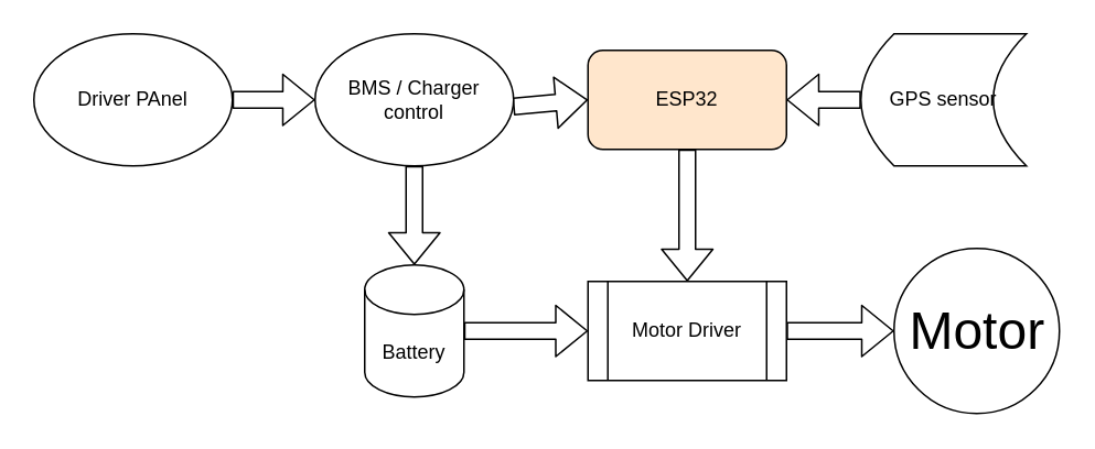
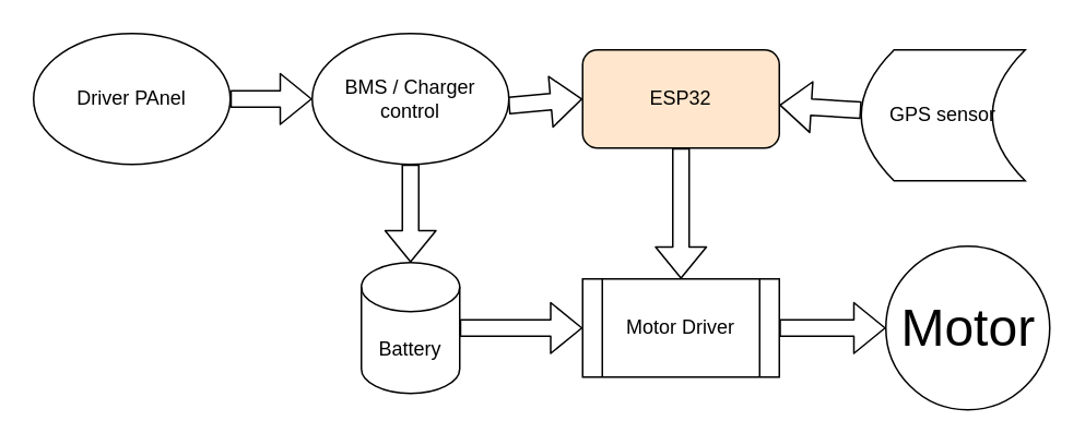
  <mxCell id="0" />
  <mxCell id="1" parent="0" />
  <mxCell id="2" value="" style="edgeStyle=none;html=1;shape=flexArrow;" edge="1" parent="1" source="3" target="6"><mxGeometry relative="1" as="geometry" /></mxCell>
  <mxCell id="3" value="Driver PAnel" style="ellipse;whiteSpace=wrap;html=1;" vertex="1" parent="1"><mxGeometry x="20" y="20" width="120" height="80" as="geometry" /></mxCell>
  <mxCell id="4" value="" style="edgeStyle=none;shape=flexArrow;html=1;fillColor=default;" edge="1" parent="1" source="6" target="8"><mxGeometry relative="1" as="geometry" /></mxCell>
  <mxCell id="5" value="" style="edgeStyle=none;shape=flexArrow;html=1;fillColor=default;" edge="1" parent="1" source="6" target="10"><mxGeometry relative="1" as="geometry" /></mxCell>
  <mxCell id="6" value="BMS / Charger control" style="ellipse;whiteSpace=wrap;html=1;" vertex="1" parent="1"><mxGeometry x="190" y="20" width="120" height="80" as="geometry" /></mxCell>
  <mxCell id="7" value="" style="edgeStyle=none;shape=flexArrow;html=1;fillColor=default;" edge="1" parent="1" source="8" target="14"><mxGeometry relative="1" as="geometry" /></mxCell>
  <mxCell id="8" value="Battery" style="shape=cylinder3;whiteSpace=wrap;html=1;boundedLbl=1;backgroundOutline=1;size=15;" vertex="1" parent="1"><mxGeometry x="220" y="160" width="60" height="80" as="geometry" /></mxCell>
  <mxCell id="9" value="" style="edgeStyle=none;shape=flexArrow;html=1;fillColor=default;" edge="1" parent="1" source="10" target="14"><mxGeometry relative="1" as="geometry" /></mxCell>
  <mxCell id="10" value="ESP32" style="rounded=1;whiteSpace=wrap;html=1;fillColor=#ffe6cc;" vertex="1" parent="1"><mxGeometry x="355" y="30" width="120" height="60" as="geometry" /></mxCell>
  <mxCell id="11" value="" style="edgeStyle=none;shape=flexArrow;html=1;fillColor=default;" edge="1" parent="1" source="12" target="10"><mxGeometry relative="1" as="geometry" /></mxCell>
- <mxCell id="12" value="GPS sensor" style="shape=dataStorage;whiteSpace=wrap;html=1;fixedSize=1;" vertex="1" parent="1"><mxGeometry x="520" y="20" width="100" height="80" as="geometry" /></mxCell>
+ <mxCell id="12" value="GPS sensor" style="shape=dataStorage;whiteSpace=wrap;html=1;fixedSize=1;" vertex="1" parent="1"><mxGeometry x="525" y="30" width="100" height="80" as="geometry" /></mxCell>
  <mxCell id="13" value="" style="edgeStyle=none;shape=flexArrow;html=1;fillColor=default;" edge="1" parent="1" source="14" target="15"><mxGeometry relative="1" as="geometry" /></mxCell>
  <mxCell id="14" value="Motor Driver" style="shape=process;whiteSpace=wrap;html=1;backgroundOutline=1;" vertex="1" parent="1"><mxGeometry x="355" y="170" width="120" height="60" as="geometry" /></mxCell>
  <mxCell id="15" value="Motor" style="verticalLabelPosition=middle;shadow=0;dashed=0;align=center;html=1;verticalAlign=middle;strokeWidth=1;shape=ellipse;fontSize=32;perimeter=ellipsePerimeter;" vertex="1" parent="1"><mxGeometry x="540" y="150" width="100" height="100" as="geometry" /></mxCell>
